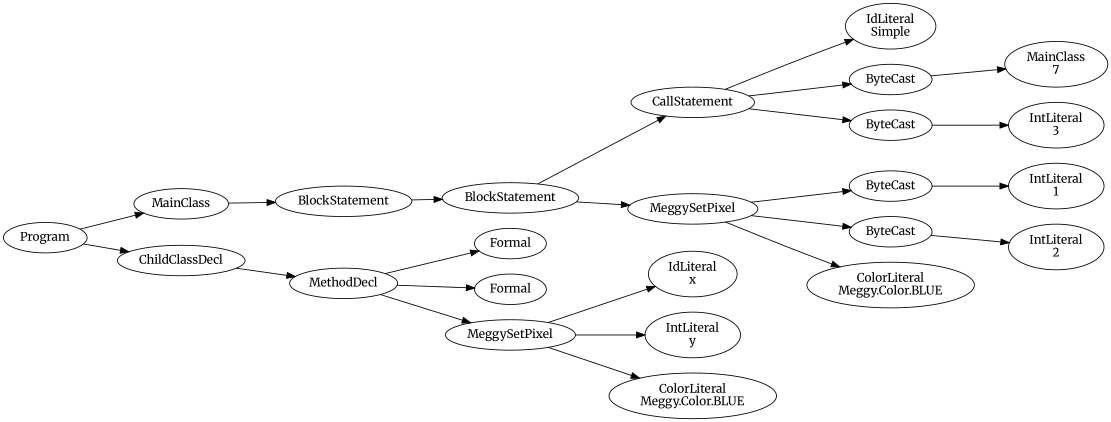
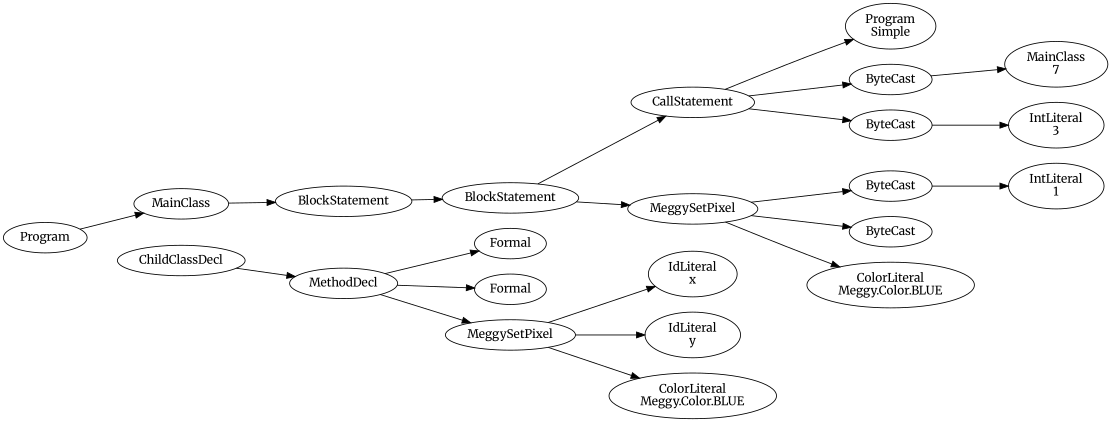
  digraph {
    fontname=Merriweather
    rankdir=LR
    node [fontname=Merriweather]
    edge [fontname=Merriweather]
    n1 [label=Program]
    n2 [label=MainClass]
    n3 [label=ChildClassDecl]
    n4 [label=BlockStatement]
    n5 [label=MethodDecl]
    n6 [label=BlockStatement]
    n7 [label=CallStatement]
    n8 [label=MeggySetPixel]
-   n9 [label="IdLiteral\nSimple"]
+   n9 [label="Program\nSimple"]
    n10 [label=ByteCast]
    n11 [label=ByteCast]
    n12 [label=ByteCast]
    n13 [label=ByteCast]
    n14 [label="ColorLiteral\nMeggy.Color.BLUE"]
    n15 [label="MainClass\n7"]
    n16 [label="IntLiteral\n3"]
    n17 [label="IntLiteral\n1"]
-   n18 [label="IntLiteral\n2"]
    n19 [label=Formal]
    n20 [label=Formal]
    n21 [label=MeggySetPixel]
    n22 [label="IdLiteral\nx"]
-   n23 [label="IntLiteral\ny"]
+   n23 [label="IdLiteral\ny"]
    n24 [label="ColorLiteral\nMeggy.Color.BLUE"]
    n1 -> n2
-   n1 -> n3
    n2 -> n4
    n3 -> n5
    n4 -> n6
    n5 -> n19
    n5 -> n20
    n5 -> n21
    n6 -> n7
    n6 -> n8
    n7 -> n9
    n7 -> n10
    n7 -> n11
    n8 -> n12
    n8 -> n13
    n8 -> n14
    n10 -> n15
    n11 -> n16
    n12 -> n17
-   n13 -> n18
    n21 -> n22
    n21 -> n23
    n21 -> n24
  }
